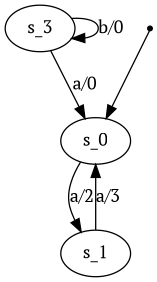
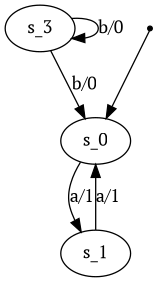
  digraph {
    fontname="PT Serif"
    node [fontname="PT Serif"]
    edge [fontname="PT Serif"]
    s_0 [root=true]
    s_1
    s_3
    qi [shape=point]
-   s_0 -> s_1 [label="a/2"]
-   s_1 -> s_0 [label="a/3"]
-   s_3 -> s_0 [label="a/0"]
+   s_0 -> s_1 [label="a/1"]
+   s_1 -> s_0 [label="a/1"]
+   s_3 -> s_0 [label="b/0"]
    s_3 -> s_3 [label="b/0"]
    qi -> s_0
  }
